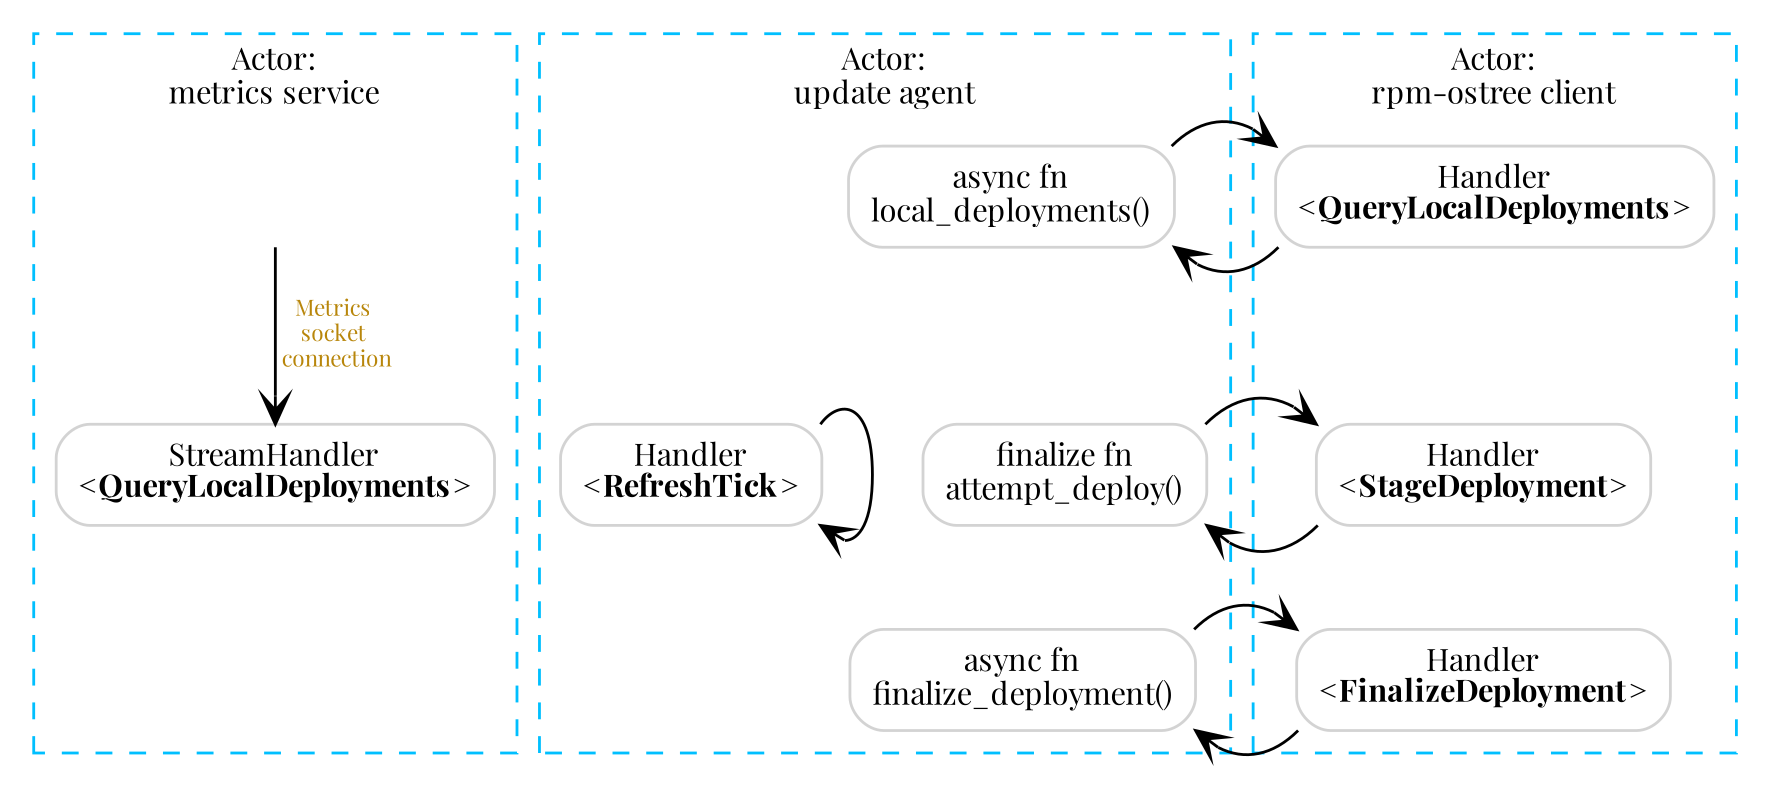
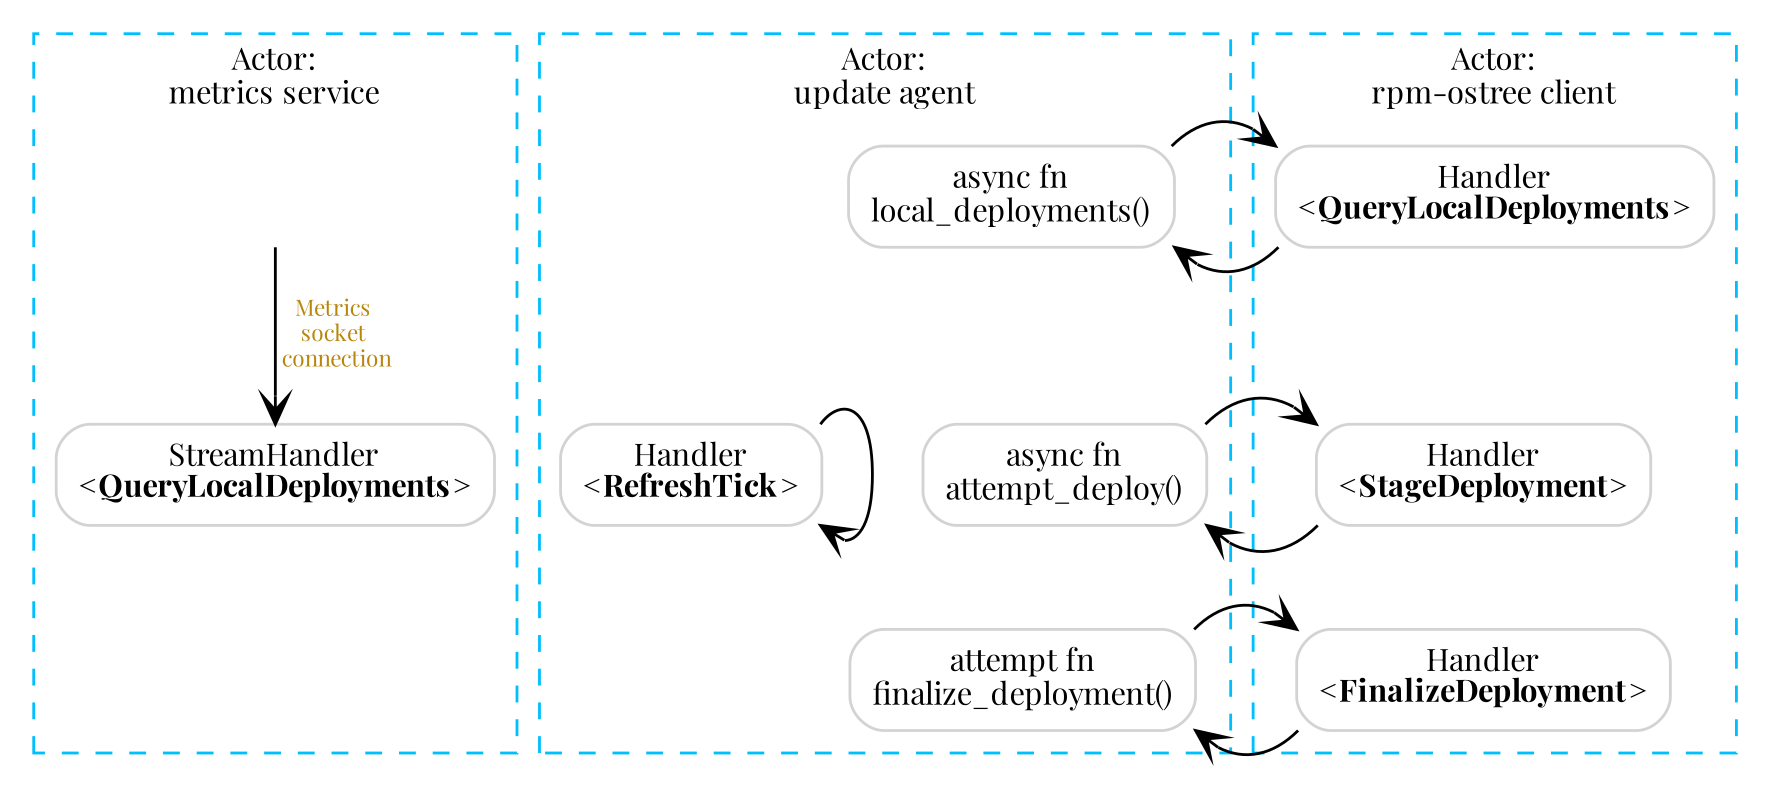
  digraph {
    fontname="Playfair Display"
    fontsize=11
    newrank=true
    node [color=lightgrey fontname="Playfair Display" fontsize=11 shape=box style=rounded]
    edge [arrowhead=vee fontcolor=darkgoldenrod fontname="Playfair Display" fontsize=8 headport=n tailport=s]
    InvisMetricsClient [style=invis]
    n2 [label="async fn\nlocal_deployments()"]
    n3 [label=<Handler<br/>&lt;<b>QueryLocalDeployments</b>&gt;>]
    n4 [label=<StreamHandler<br/>&lt;<b>QueryLocalDeployments</b>&gt;>]
-   n5 [label="finalize fn\nattempt_deploy()"]
+   n5 [label="async fn\nattempt_deploy()"]
    n6 [label=<Handler<br/>&lt;<b>RefreshTick</b>&gt;>]
    n7 [label=<Handler<br/>&lt;<b>StageDeployment</b>&gt;>]
    InvisBottom [style=invis]
-   n9 [label="async fn\nfinalize_deployment()"]
+   n9 [label="attempt fn\nfinalize_deployment()"]
    n10 [label=<Handler<br/>&lt;<b>FinalizeDeployment</b>&gt;>]
    subgraph sub_1 {
      rank=same
      InvisMetricsClient
      n2
      n3
    }
    subgraph sub_2 {
      rank=same
      n4
      n5
      n6
      n7
    }
    subgraph sub_3 {
      rank=same
      InvisBottom
      n9
      n10
    }
    subgraph sub_4 {
      rank=same
      n2
      n3
    }
    subgraph sub_5 {
      rank=same
      n5
      n7
    }
    subgraph sub_6 {
      rank=same
      n9
      n10
    }
    subgraph cluster_7 {
      color=deepskyblue
      label="Actor:\nmetrics service"
      style=dashed
      InvisMetricsClient
      n4
      InvisBottom
    }
    subgraph cluster_8 {
      color=deepskyblue
      label="Actor:\nupdate agent"
      style=dashed
      n2
      n5
      n6
      n9
    }
    subgraph cluster_9 {
      color=deepskyblue
      label="Actor:\nrpm-ostree client"
      style=dashed
      n3
      n7
      n10
    }
    InvisMetricsClient -> n4 [label="Metrics\nsocket\n connection"]
    n2 -> n3 [headport=nw tailport=ne]
    n3 -> n2 [headport=se tailport=sw]
    n3 -> n7 [style=invis]
    n4 -> InvisBottom [style=invis]
    n5 -> n7 [headport=nw tailport=ne]
    n6 -> n6 [headport=se tailport=ne]
    n7 -> n5 [headport=se tailport=sw]
    n7 -> n10 [style=invis]
    n9 -> n10 [headport=nw tailport=ne]
    n10 -> n9 [headport=se tailport=sw]
  }
